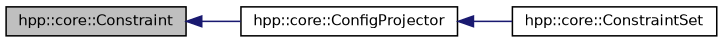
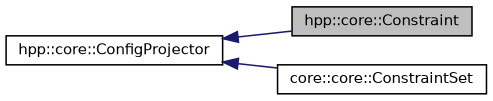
  digraph {
    rankdir=LR
    node [color=black fillcolor=white fontname=Helvetica fontsize=10 shape=record style=filled]
    edge [color=midnightblue dir=back fontname=Helvetica fontsize=10 labelfontname=Helvetica labelfontsize=10 style=solid]
    n1 [fillcolor=grey75 fontcolor=black height=0.2 label="hpp::core::Constraint" width=0.4]
    n2 [height=0.2 label="hpp::core::ConfigProjector" width=0.4]
-   n3 [height=0.2 label="hpp::core::ConstraintSet" width=0.4]
-   n1 -> n2
+   n3 [height=0.2 label="core::core::ConstraintSet" width=0.4]
+   n2 -> n1
    n2 -> n3
  }
